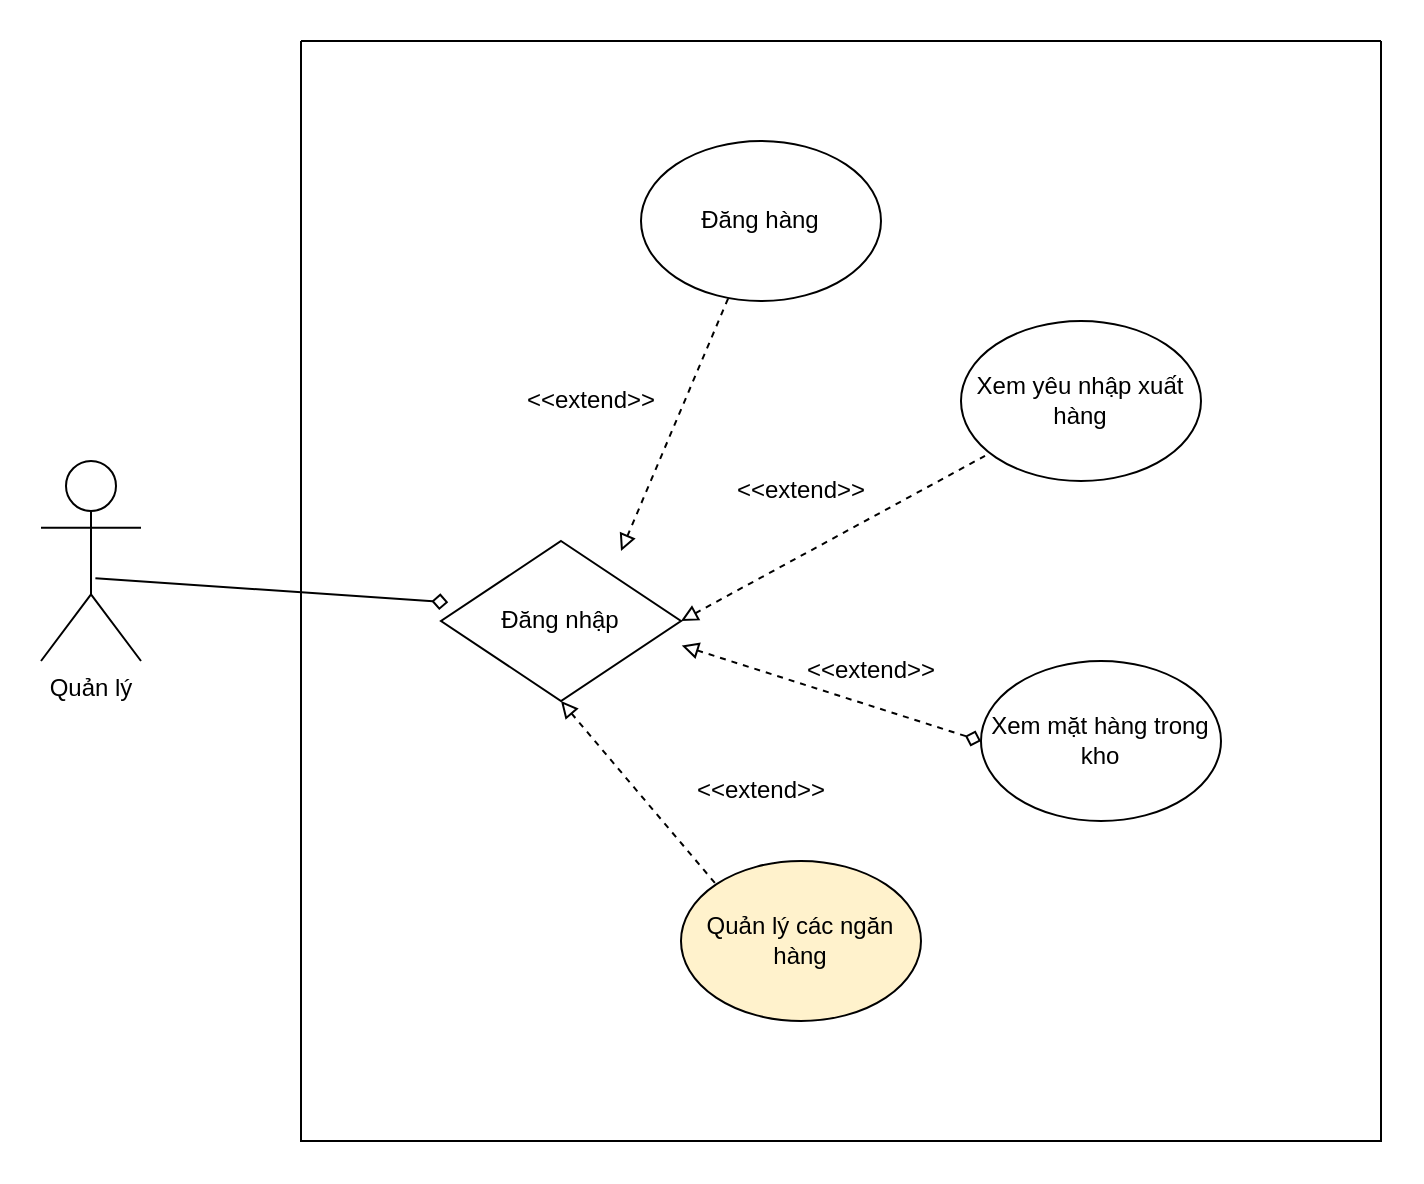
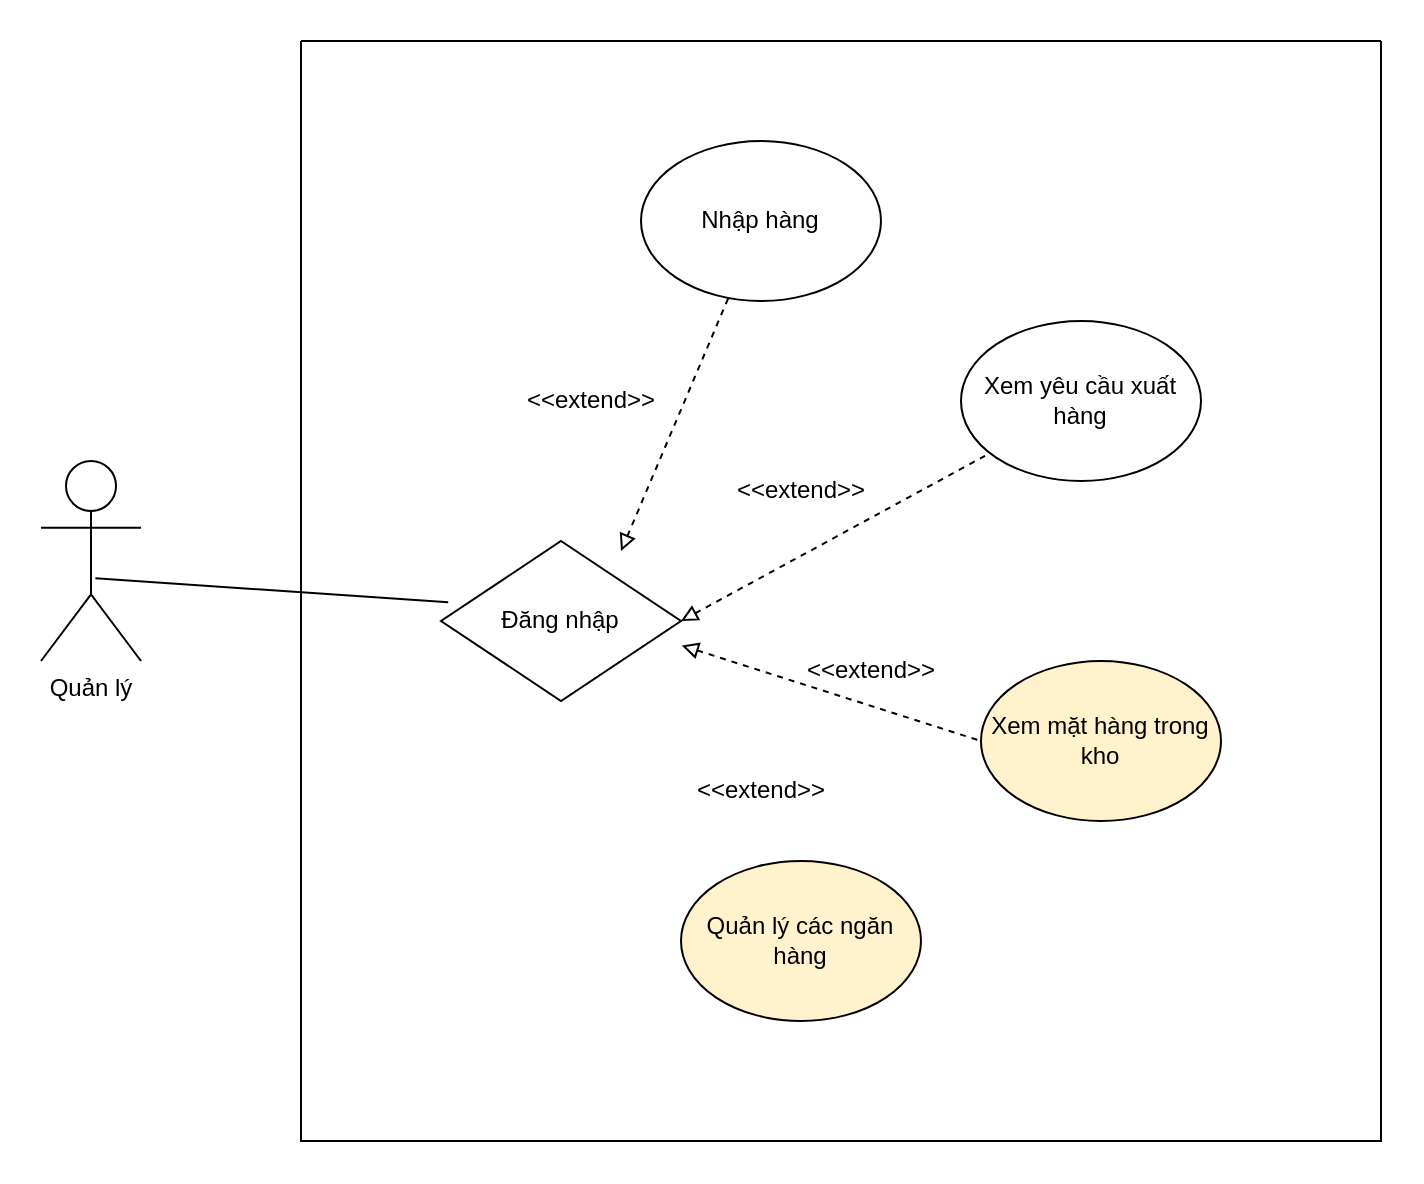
  <mxCell id="0" />
  <mxCell id="1" parent="0" />
  <mxCell id="2" value="" style="swimlane;startSize=0;" parent="1" vertex="1"><mxGeometry x="150" y="20" width="540" height="550" as="geometry"><mxRectangle x="280" y="160" width="50" height="40" as="alternateBounds" /></mxGeometry></mxCell>
  <mxCell id="3" style="edgeStyle=none;rounded=0;orthogonalLoop=1;jettySize=auto;html=1;exitX=1;exitY=0.5;exitDx=0;exitDy=0;entryX=0.1;entryY=0.843;entryDx=0;entryDy=0;entryPerimeter=0;endArrow=none;endFill=0;dashed=1;startArrow=block;startFill=0;" parent="2" source="6" target="8" edge="1"><mxGeometry relative="1" as="geometry" /></mxCell>
- <mxCell id="4" style="edgeStyle=none;rounded=0;orthogonalLoop=1;jettySize=auto;html=1;exitX=1.003;exitY=0.653;exitDx=0;exitDy=0;entryX=0;entryY=0.5;entryDx=0;entryDy=0;endArrow=diamond;endFill=0;exitPerimeter=0;dashed=1;startArrow=block;startFill=0;" parent="2" source="6" target="9" edge="1"><mxGeometry relative="1" as="geometry" /></mxCell>
- <mxCell id="5" style="edgeStyle=none;rounded=0;orthogonalLoop=1;jettySize=auto;html=1;exitX=0.5;exitY=1;exitDx=0;exitDy=0;entryX=0;entryY=0;entryDx=0;entryDy=0;endArrow=none;endFill=0;dashed=1;startArrow=block;startFill=0;" parent="2" source="6" target="10" edge="1"><mxGeometry relative="1" as="geometry" /></mxCell>
+ <mxCell id="4" style="edgeStyle=none;rounded=0;orthogonalLoop=1;jettySize=auto;html=1;exitX=1.003;exitY=0.653;exitDx=0;exitDy=0;entryX=0;entryY=0.5;entryDx=0;entryDy=0;endArrow=none;endFill=0;exitPerimeter=0;dashed=1;startArrow=block;startFill=0;" parent="2" source="6" target="9" edge="1"><mxGeometry relative="1" as="geometry" /></mxCell>
  <mxCell id="6" value="Đăng nhập" style="rhombus;whiteSpace=wrap;html=1;" parent="2" vertex="1"><mxGeometry x="70" y="250" width="120" height="80" as="geometry" /></mxCell>
- <mxCell id="7" value="Đăng hàng" style="ellipse;whiteSpace=wrap;html=1;" parent="2" vertex="1"><mxGeometry x="170" y="50" width="120" height="80" as="geometry" /></mxCell>
- <mxCell id="8" value="Xem yêu nhập xuất hàng" style="ellipse;whiteSpace=wrap;html=1;" parent="2" vertex="1"><mxGeometry x="330" y="140" width="120" height="80" as="geometry" /></mxCell>
- <mxCell id="9" value="Xem mặt hàng trong kho" style="ellipse;whiteSpace=wrap;html=1;" parent="2" vertex="1"><mxGeometry x="340" y="310" width="120" height="80" as="geometry" /></mxCell>
+ <mxCell id="7" value="Nhập hàng" style="ellipse;whiteSpace=wrap;html=1;" parent="2" vertex="1"><mxGeometry x="170" y="50" width="120" height="80" as="geometry" /></mxCell>
+ <mxCell id="8" value="Xem yêu cầu xuất hàng" style="ellipse;whiteSpace=wrap;html=1;" parent="2" vertex="1"><mxGeometry x="330" y="140" width="120" height="80" as="geometry" /></mxCell>
+ <mxCell id="9" value="Xem mặt hàng trong kho" style="ellipse;whiteSpace=wrap;html=1;fillColor=#fff2cc;" parent="2" vertex="1"><mxGeometry x="340" y="310" width="120" height="80" as="geometry" /></mxCell>
  <mxCell id="10" value="Quản lý các ngăn hàng" style="ellipse;whiteSpace=wrap;html=1;fillColor=#fff2cc;" parent="2" vertex="1"><mxGeometry x="190" y="410" width="120" height="80" as="geometry" /></mxCell>
  <mxCell id="11" value="" style="endArrow=none;html=1;rounded=0;exitX=0.75;exitY=0.063;exitDx=0;exitDy=0;exitPerimeter=0;dashed=1;endFill=0;startArrow=block;startFill=0;" parent="2" source="6" target="7" edge="1"><mxGeometry width="50" height="50" relative="1" as="geometry"><mxPoint x="130" y="260" as="sourcePoint" /><mxPoint x="190" y="210" as="targetPoint" /></mxGeometry></mxCell>
  <mxCell id="12" value="&amp;lt;&amp;lt;extend&amp;gt;&amp;gt;" style="text;html=1;align=center;verticalAlign=middle;resizable=0;points=[];autosize=1;strokeColor=none;fillColor=none;" vertex="1" parent="2"><mxGeometry x="100" y="165" width="90" height="30" as="geometry" /></mxCell>
  <mxCell id="13" value="&amp;lt;&amp;lt;extend&amp;gt;&amp;gt;" style="text;html=1;align=center;verticalAlign=middle;resizable=0;points=[];autosize=1;strokeColor=none;fillColor=none;" vertex="1" parent="2"><mxGeometry x="205" y="210" width="90" height="30" as="geometry" /></mxCell>
  <mxCell id="14" value="&amp;lt;&amp;lt;extend&amp;gt;&amp;gt;" style="text;html=1;align=center;verticalAlign=middle;resizable=0;points=[];autosize=1;strokeColor=none;fillColor=none;" vertex="1" parent="2"><mxGeometry x="240" y="300" width="90" height="30" as="geometry" /></mxCell>
  <mxCell id="15" value="&amp;lt;&amp;lt;extend&amp;gt;&amp;gt;" style="text;html=1;align=center;verticalAlign=middle;resizable=0;points=[];autosize=1;strokeColor=none;fillColor=none;" vertex="1" parent="2"><mxGeometry x="185" y="360" width="90" height="30" as="geometry" /></mxCell>
- <mxCell id="16" style="rounded=0;orthogonalLoop=1;jettySize=auto;html=1;exitX=0.544;exitY=0.586;exitDx=0;exitDy=0;exitPerimeter=0;entryX=0.03;entryY=0.383;entryDx=0;entryDy=0;entryPerimeter=0;endArrow=diamond;endFill=0;" parent="1" source="17" target="6" edge="1"><mxGeometry relative="1" as="geometry" /></mxCell>
+ <mxCell id="16" style="rounded=0;orthogonalLoop=1;jettySize=auto;html=1;exitX=0.544;exitY=0.586;exitDx=0;exitDy=0;exitPerimeter=0;entryX=0.03;entryY=0.383;entryDx=0;entryDy=0;entryPerimeter=0;endArrow=none;endFill=0;" parent="1" source="17" target="6" edge="1"><mxGeometry relative="1" as="geometry" /></mxCell>
  <mxCell id="17" value="Quản lý" style="shape=umlActor;verticalLabelPosition=bottom;verticalAlign=top;html=1;" parent="1" vertex="1"><mxGeometry x="20" y="230" width="50" height="100" as="geometry" /></mxCell>
